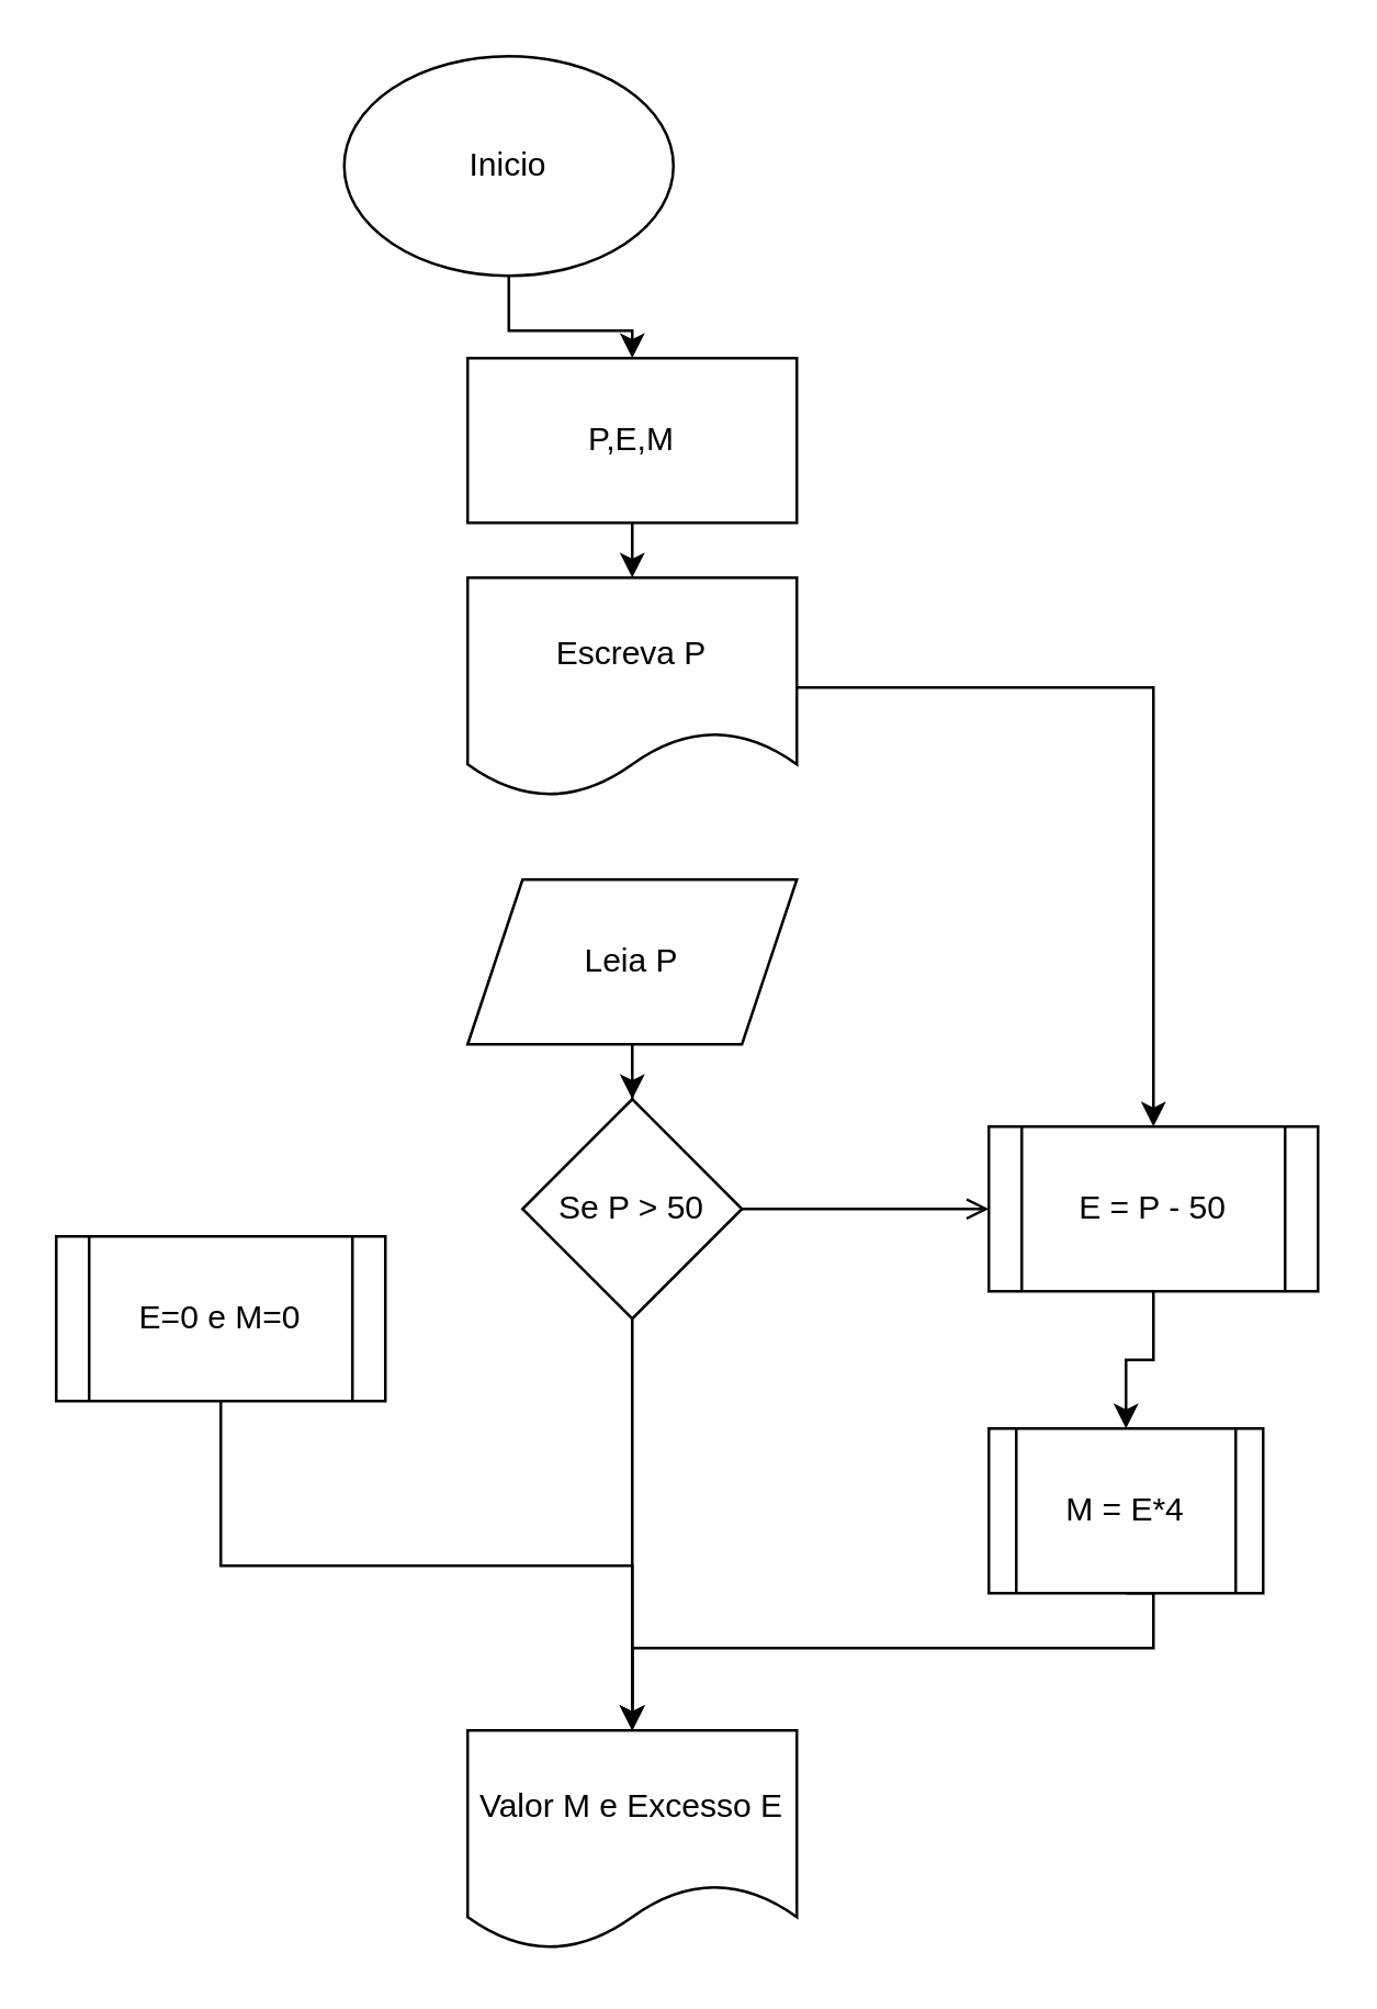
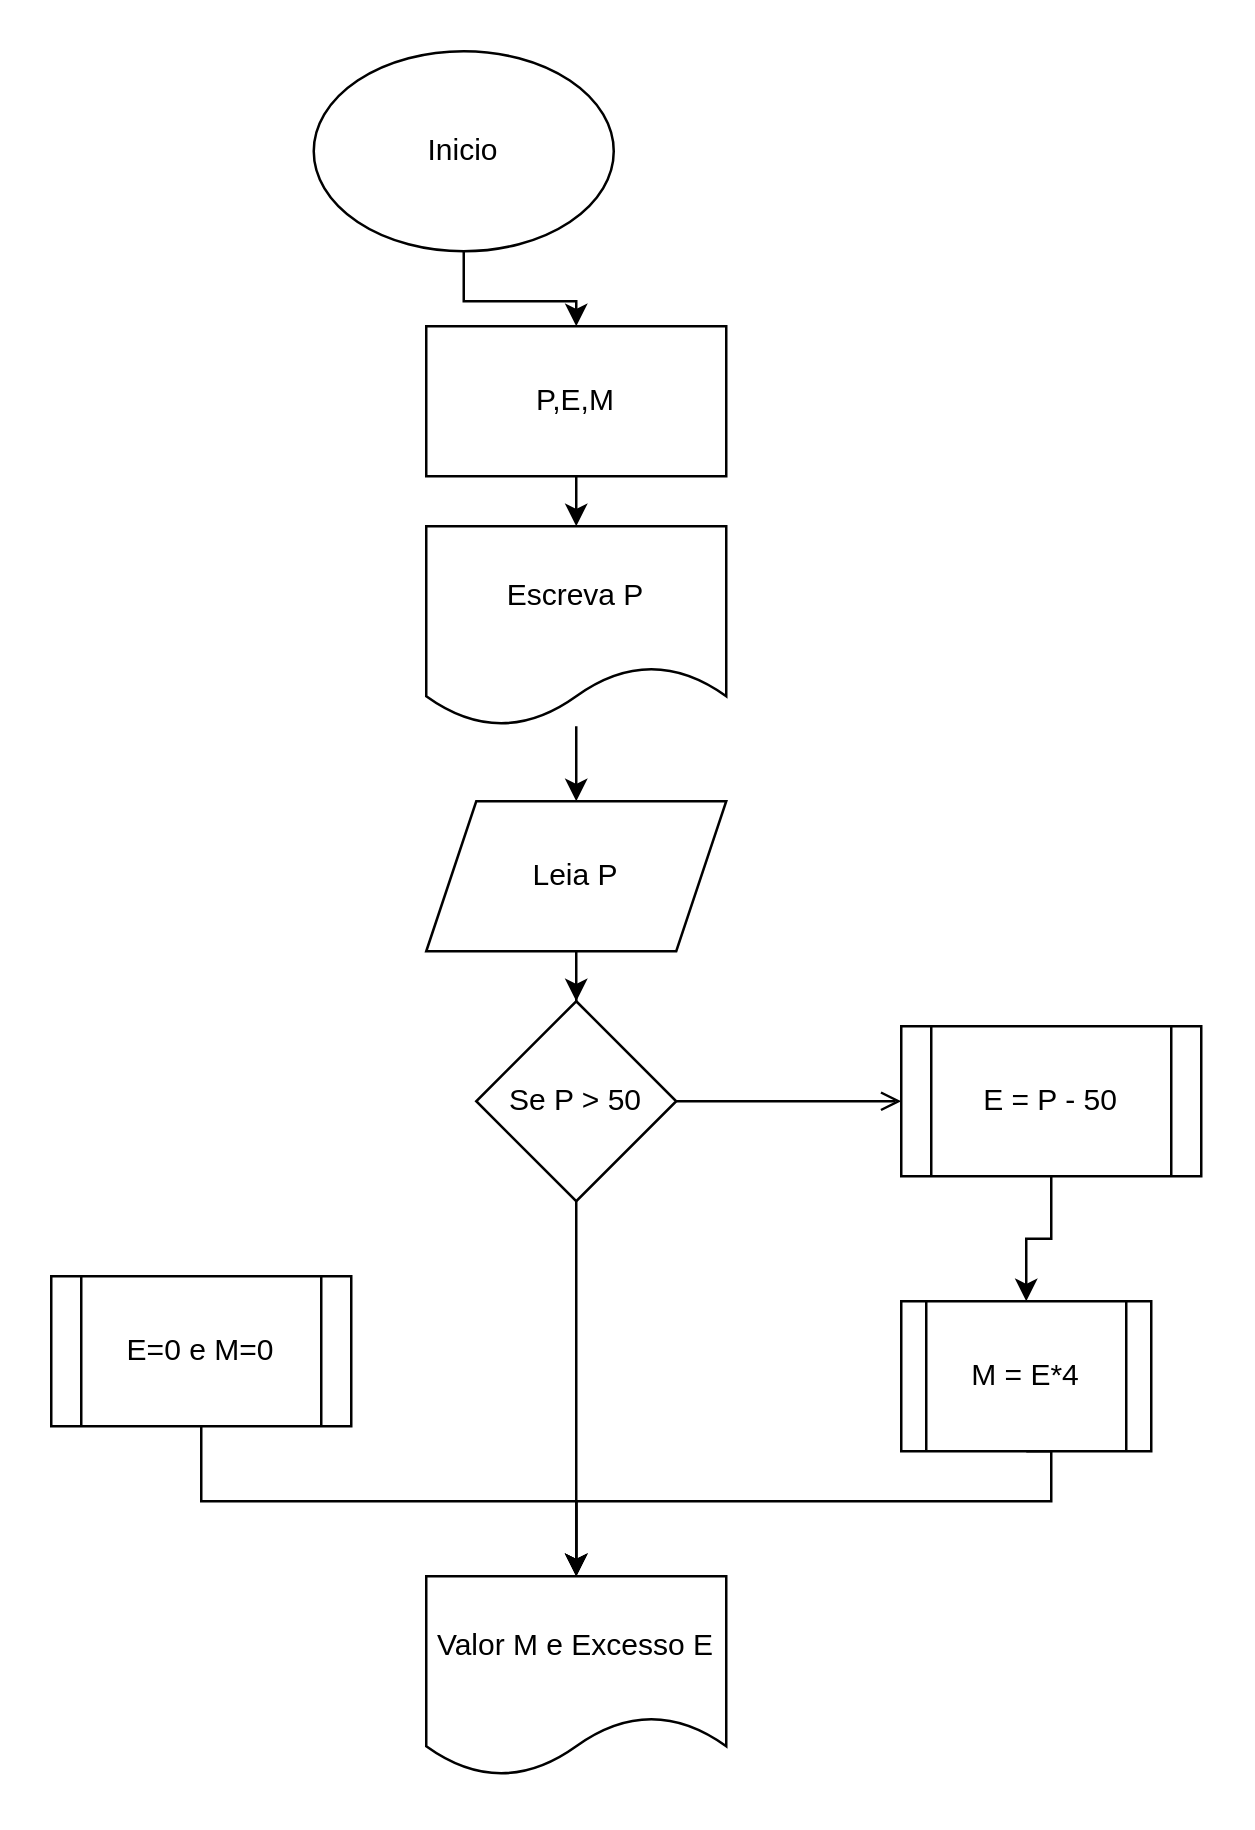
  <mxCell id="0" />
  <mxCell id="1" parent="0" />
  <mxCell id="2" style="edgeStyle=orthogonalEdgeStyle;rounded=0;orthogonalLoop=1;jettySize=auto;html=1;entryX=0.5;entryY=0;entryDx=0;entryDy=0;" edge="1" parent="1" source="3" target="7"><mxGeometry relative="1" as="geometry" /></mxCell>
  <mxCell id="3" value="Inicio" style="ellipse;whiteSpace=wrap;html=1;" vertex="1" parent="1"><mxGeometry x="125" y="20" width="120" height="80" as="geometry" /></mxCell>
- <mxCell id="4" style="edgeStyle=orthogonalEdgeStyle;rounded=0;orthogonalLoop=1;jettySize=auto;html=1;" edge="1" parent="1" source="5" target="14"><mxGeometry relative="1" as="geometry" /></mxCell>
+ <mxCell id="4" style="edgeStyle=orthogonalEdgeStyle;rounded=0;orthogonalLoop=1;jettySize=auto;html=1;" edge="1" parent="1" source="5" target="9"><mxGeometry relative="1" as="geometry" /></mxCell>
  <mxCell id="5" value="Escreva P" style="shape=document;whiteSpace=wrap;html=1;boundedLbl=1;" vertex="1" parent="1"><mxGeometry x="170" y="210" width="120" height="80" as="geometry" /></mxCell>
  <mxCell id="6" style="edgeStyle=orthogonalEdgeStyle;rounded=0;orthogonalLoop=1;jettySize=auto;html=1;exitX=0.5;exitY=1;exitDx=0;exitDy=0;entryX=0.5;entryY=0;entryDx=0;entryDy=0;" edge="1" parent="1" source="7" target="5"><mxGeometry relative="1" as="geometry" /></mxCell>
  <mxCell id="7" value="P,E,M" style="rounded=0;whiteSpace=wrap;html=1;" vertex="1" parent="1"><mxGeometry x="170" y="130" width="120" height="60" as="geometry" /></mxCell>
  <mxCell id="8" style="edgeStyle=orthogonalEdgeStyle;rounded=0;orthogonalLoop=1;jettySize=auto;html=1;exitX=0.5;exitY=1;exitDx=0;exitDy=0;" edge="1" parent="1" source="9" target="12"><mxGeometry relative="1" as="geometry" /></mxCell>
  <mxCell id="9" value="Leia P" style="shape=parallelogram;perimeter=parallelogramPerimeter;whiteSpace=wrap;html=1;fixedSize=1;" vertex="1" parent="1"><mxGeometry x="170" y="320" width="120" height="60" as="geometry" /></mxCell>
  <mxCell id="10" style="edgeStyle=orthogonalEdgeStyle;rounded=0;orthogonalLoop=1;jettySize=auto;html=1;endArrow=open;" edge="1" parent="1" source="12" target="14"><mxGeometry relative="1" as="geometry" /></mxCell>
  <mxCell id="11" style="edgeStyle=orthogonalEdgeStyle;rounded=0;orthogonalLoop=1;jettySize=auto;html=1;" edge="1" parent="1" source="12" target="17"><mxGeometry relative="1" as="geometry"><mxPoint x="70" y="430" as="targetPoint" /></mxGeometry></mxCell>
  <mxCell id="12" value="Se P &amp;gt; 50" style="rhombus;whiteSpace=wrap;html=1;" vertex="1" parent="1"><mxGeometry x="190" y="400" width="80" height="80" as="geometry" /></mxCell>
  <mxCell id="13" style="edgeStyle=orthogonalEdgeStyle;rounded=0;orthogonalLoop=1;jettySize=auto;html=1;exitX=0.5;exitY=1;exitDx=0;exitDy=0;entryX=0.5;entryY=0;entryDx=0;entryDy=0;" edge="1" parent="1" source="14" target="16"><mxGeometry relative="1" as="geometry" /></mxCell>
  <mxCell id="14" value="E = P - 50" style="shape=process;whiteSpace=wrap;html=1;backgroundOutline=1;" vertex="1" parent="1"><mxGeometry x="360" y="410" width="120" height="60" as="geometry" /></mxCell>
  <mxCell id="15" style="edgeStyle=orthogonalEdgeStyle;rounded=0;orthogonalLoop=1;jettySize=auto;html=1;exitX=0.5;exitY=1;exitDx=0;exitDy=0;entryX=0.5;entryY=0;entryDx=0;entryDy=0;" edge="1" parent="1" source="16" target="17"><mxGeometry relative="1" as="geometry"><Array as="points"><mxPoint x="420" y="600" /><mxPoint x="230" y="600" /></Array></mxGeometry></mxCell>
  <mxCell id="16" value="M = E*4" style="shape=process;whiteSpace=wrap;html=1;backgroundOutline=1;" vertex="1" parent="1"><mxGeometry x="360" y="520" width="100" height="60" as="geometry" /></mxCell>
  <mxCell id="17" value="Valor M e Excesso E" style="shape=document;whiteSpace=wrap;html=1;boundedLbl=1;" vertex="1" parent="1"><mxGeometry x="170" y="630" width="120" height="80" as="geometry" /></mxCell>
  <mxCell id="18" style="edgeStyle=orthogonalEdgeStyle;rounded=0;orthogonalLoop=1;jettySize=auto;html=1;exitX=0.5;exitY=1;exitDx=0;exitDy=0;" edge="1" parent="1" source="19" target="17"><mxGeometry relative="1" as="geometry" /></mxCell>
- <mxCell id="19" value="E=0 e M=0" style="shape=process;whiteSpace=wrap;html=1;backgroundOutline=1;" vertex="1" parent="1"><mxGeometry x="20" y="450" width="120" height="60" as="geometry" /></mxCell>
+ <mxCell id="19" value="E=0 e M=0" style="shape=process;whiteSpace=wrap;html=1;backgroundOutline=1;" vertex="1" parent="1"><mxGeometry x="20" y="510" width="120" height="60" as="geometry" /></mxCell>
